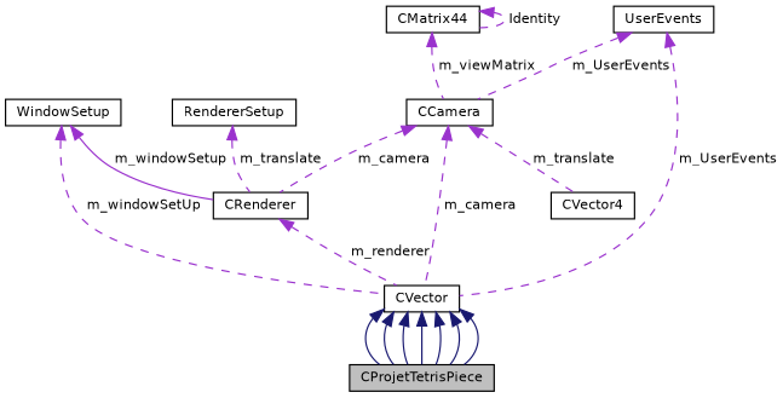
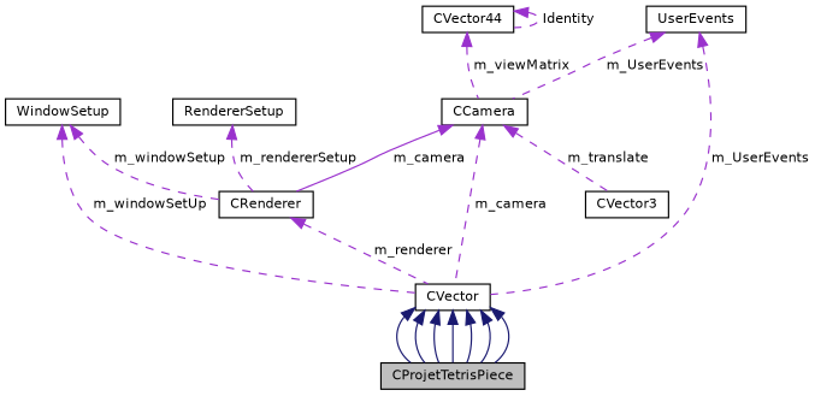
  digraph {
    node [color=black fillcolor=white fontname=Helvetica fontsize=10 shape=record style=filled]
    edge [color=darkorchid3 dir=back fontname=Helvetica fontsize=10 labelfontname=Helvetica labelfontsize=10 style=dashed]
    n1 [fillcolor=grey75 fontcolor=black height=0.2 label=CProjetTetrisPiece width=0.4]
    n2 [height=0.2 label=CVector width=0.4]
    n3 [height=0.2 label=WindowSetup width=0.4]
    n4 [height=0.2 label=CRenderer width=0.4]
    n5 [height=0.2 label=UserEvents width=0.4]
    n6 [height=0.2 label=CCamera width=0.4]
-   n7 [height=0.2 label=CVector4 width=0.4]
-   n8 [height=0.2 label=CMatrix44 width=0.4]
+   n7 [height=0.2 label=CVector3 width=0.4]
+   n8 [height=0.2 label=CVector44 width=0.4]
    n9 [height=0.2 label=RendererSetup width=0.4]
    n2 -> n1 [color=midnightblue style=solid]
    n2 -> n1 [color=midnightblue style=solid]
    n2 -> n1 [color=midnightblue style=solid]
    n2 -> n1 [color=midnightblue style=solid]
    n2 -> n1 [color=midnightblue style=solid]
    n2 -> n1 [color=midnightblue style=solid]
    n2 -> n1 [color=midnightblue style=solid]
    n3 -> n2 [label=" m_windowSetUp"]
-   n3 -> n4 [label=" m_windowSetup" style=solid]
+   n3 -> n4 [label=" m_windowSetup"]
    n4 -> n2 [label=" m_renderer"]
    n5 -> n2 [label=" m_UserEvents"]
    n5 -> n6 [label=" m_UserEvents"]
    n6 -> n2 [label=" m_camera"]
-   n6 -> n4 [label=" m_camera"]
+   n6 -> n4 [label=" m_camera" style=solid]
    n6 -> n7 [label=" m_translate"]
    n8 -> n6 [label=" m_viewMatrix"]
    n8 -> n8 [label=" Identity"]
-   n9 -> n4 [label=" m_translate"]
+   n9 -> n4 [label=" m_rendererSetup"]
  }
